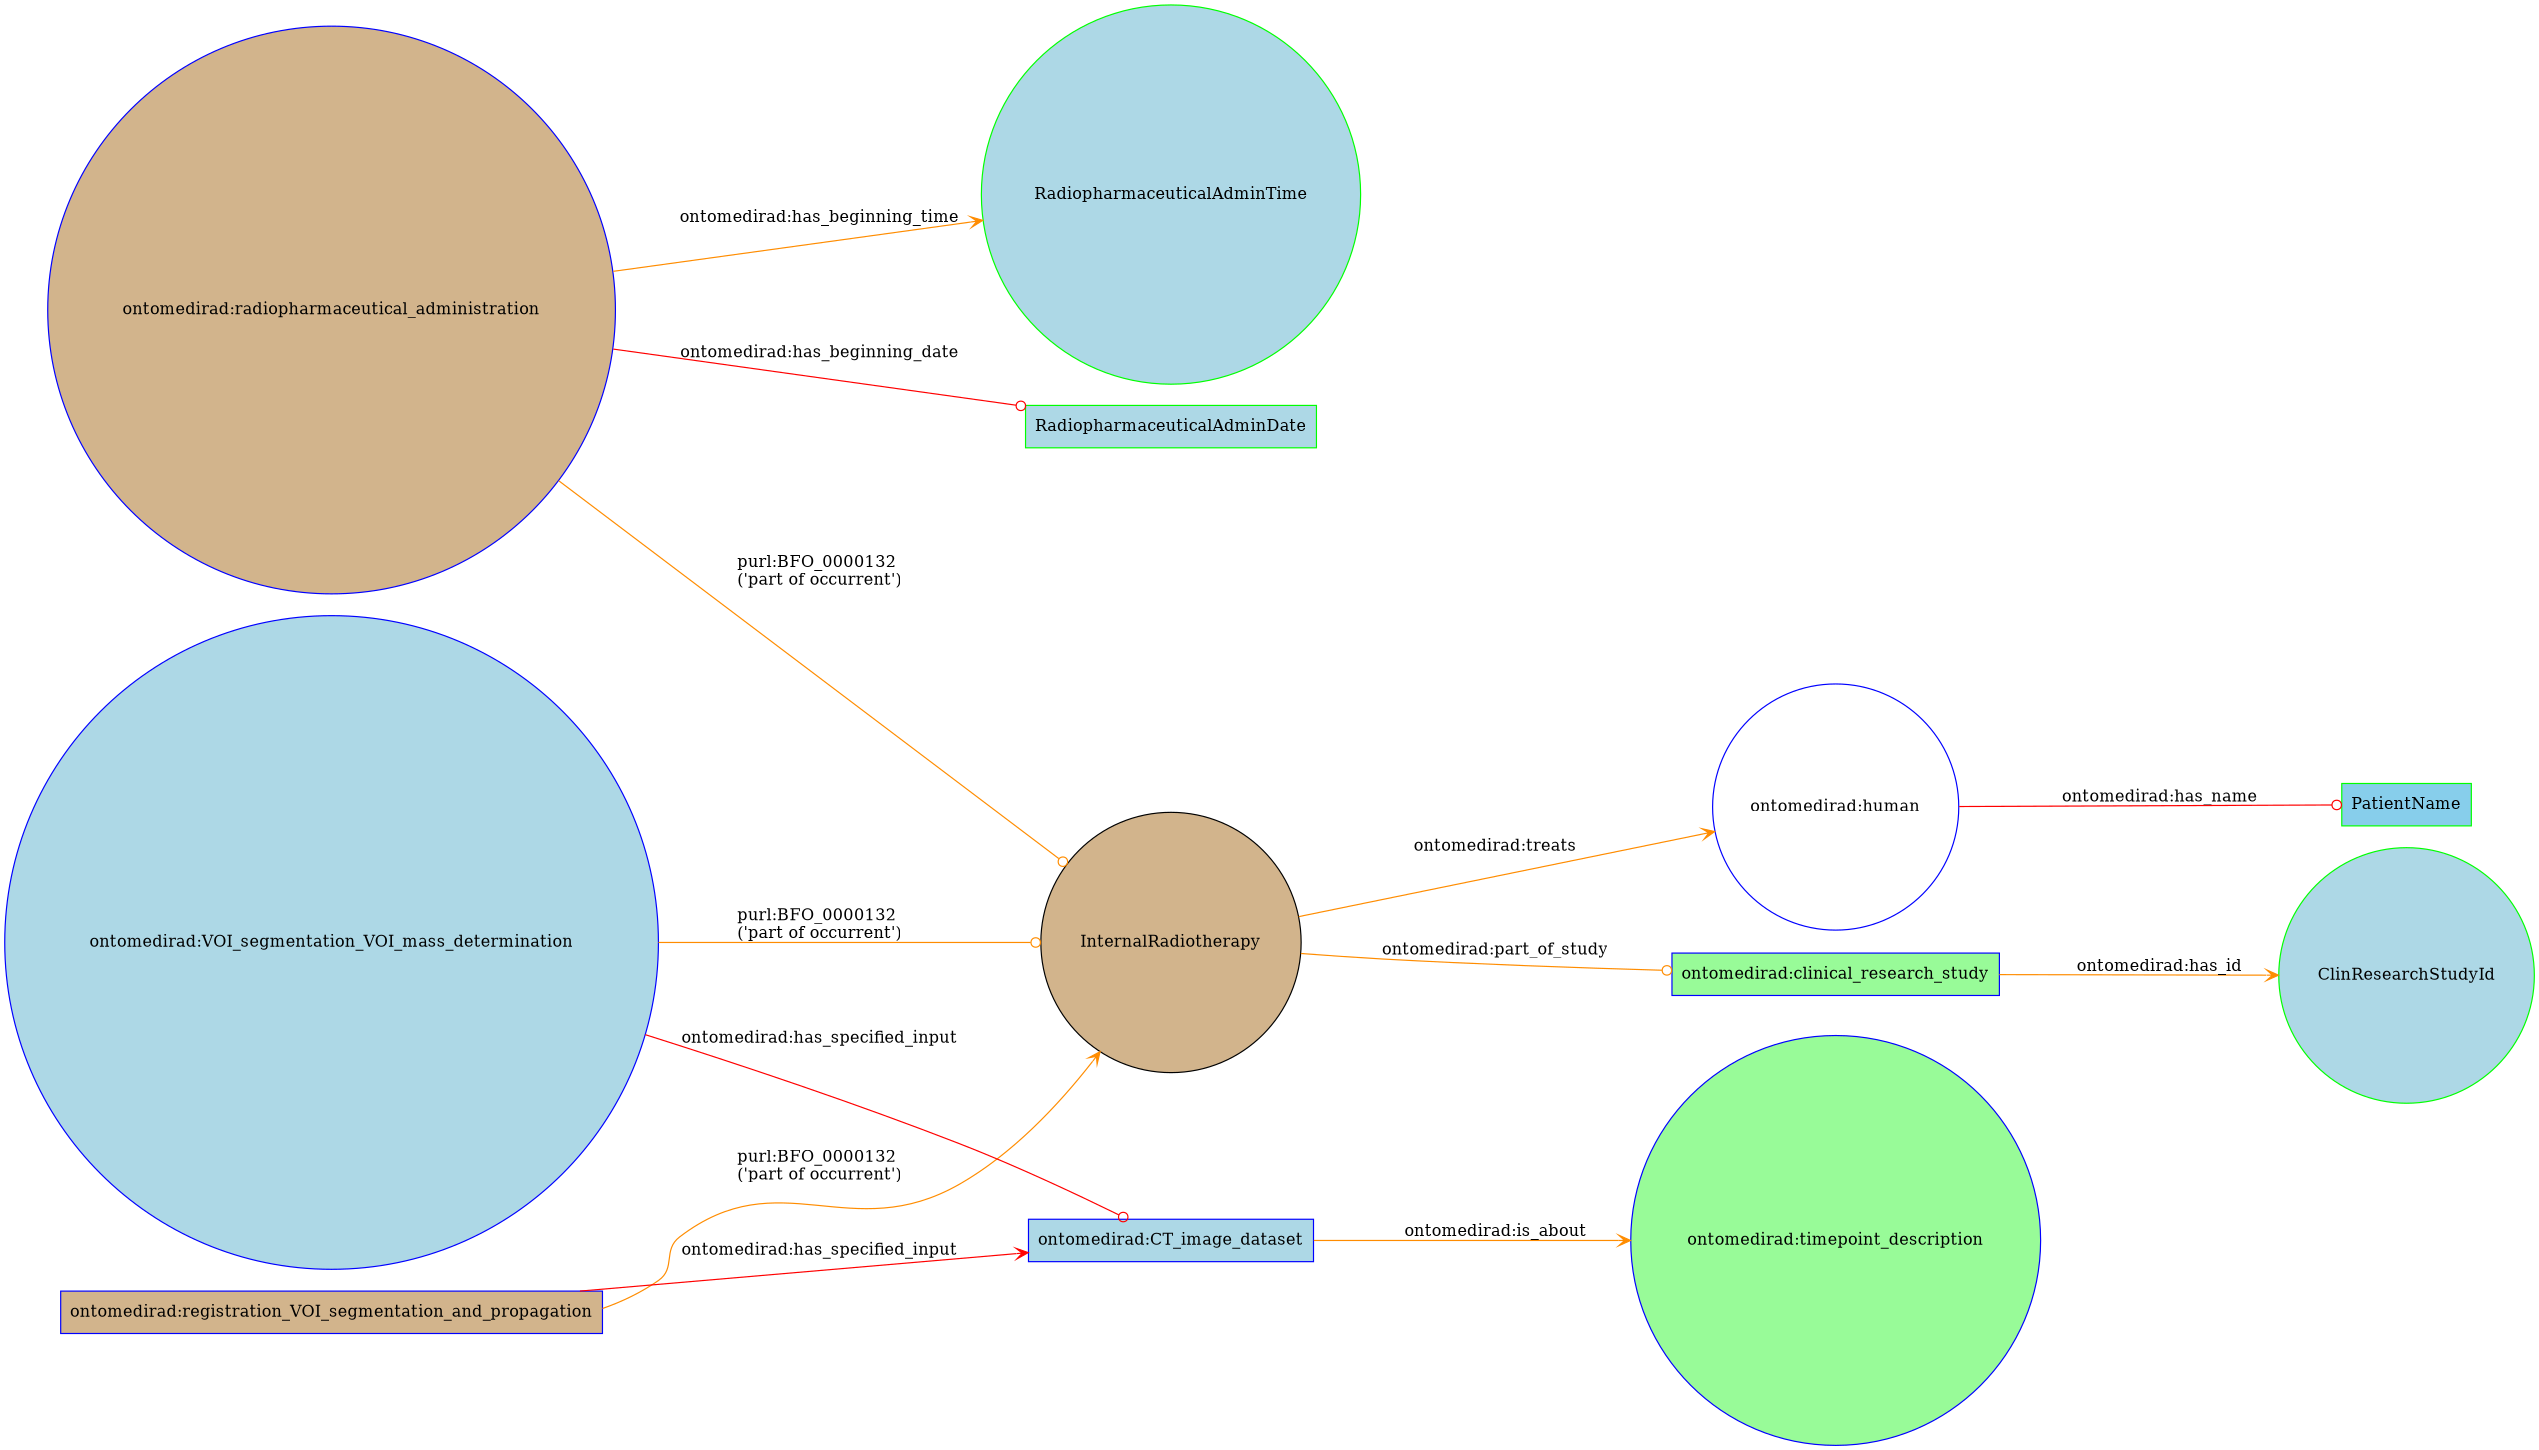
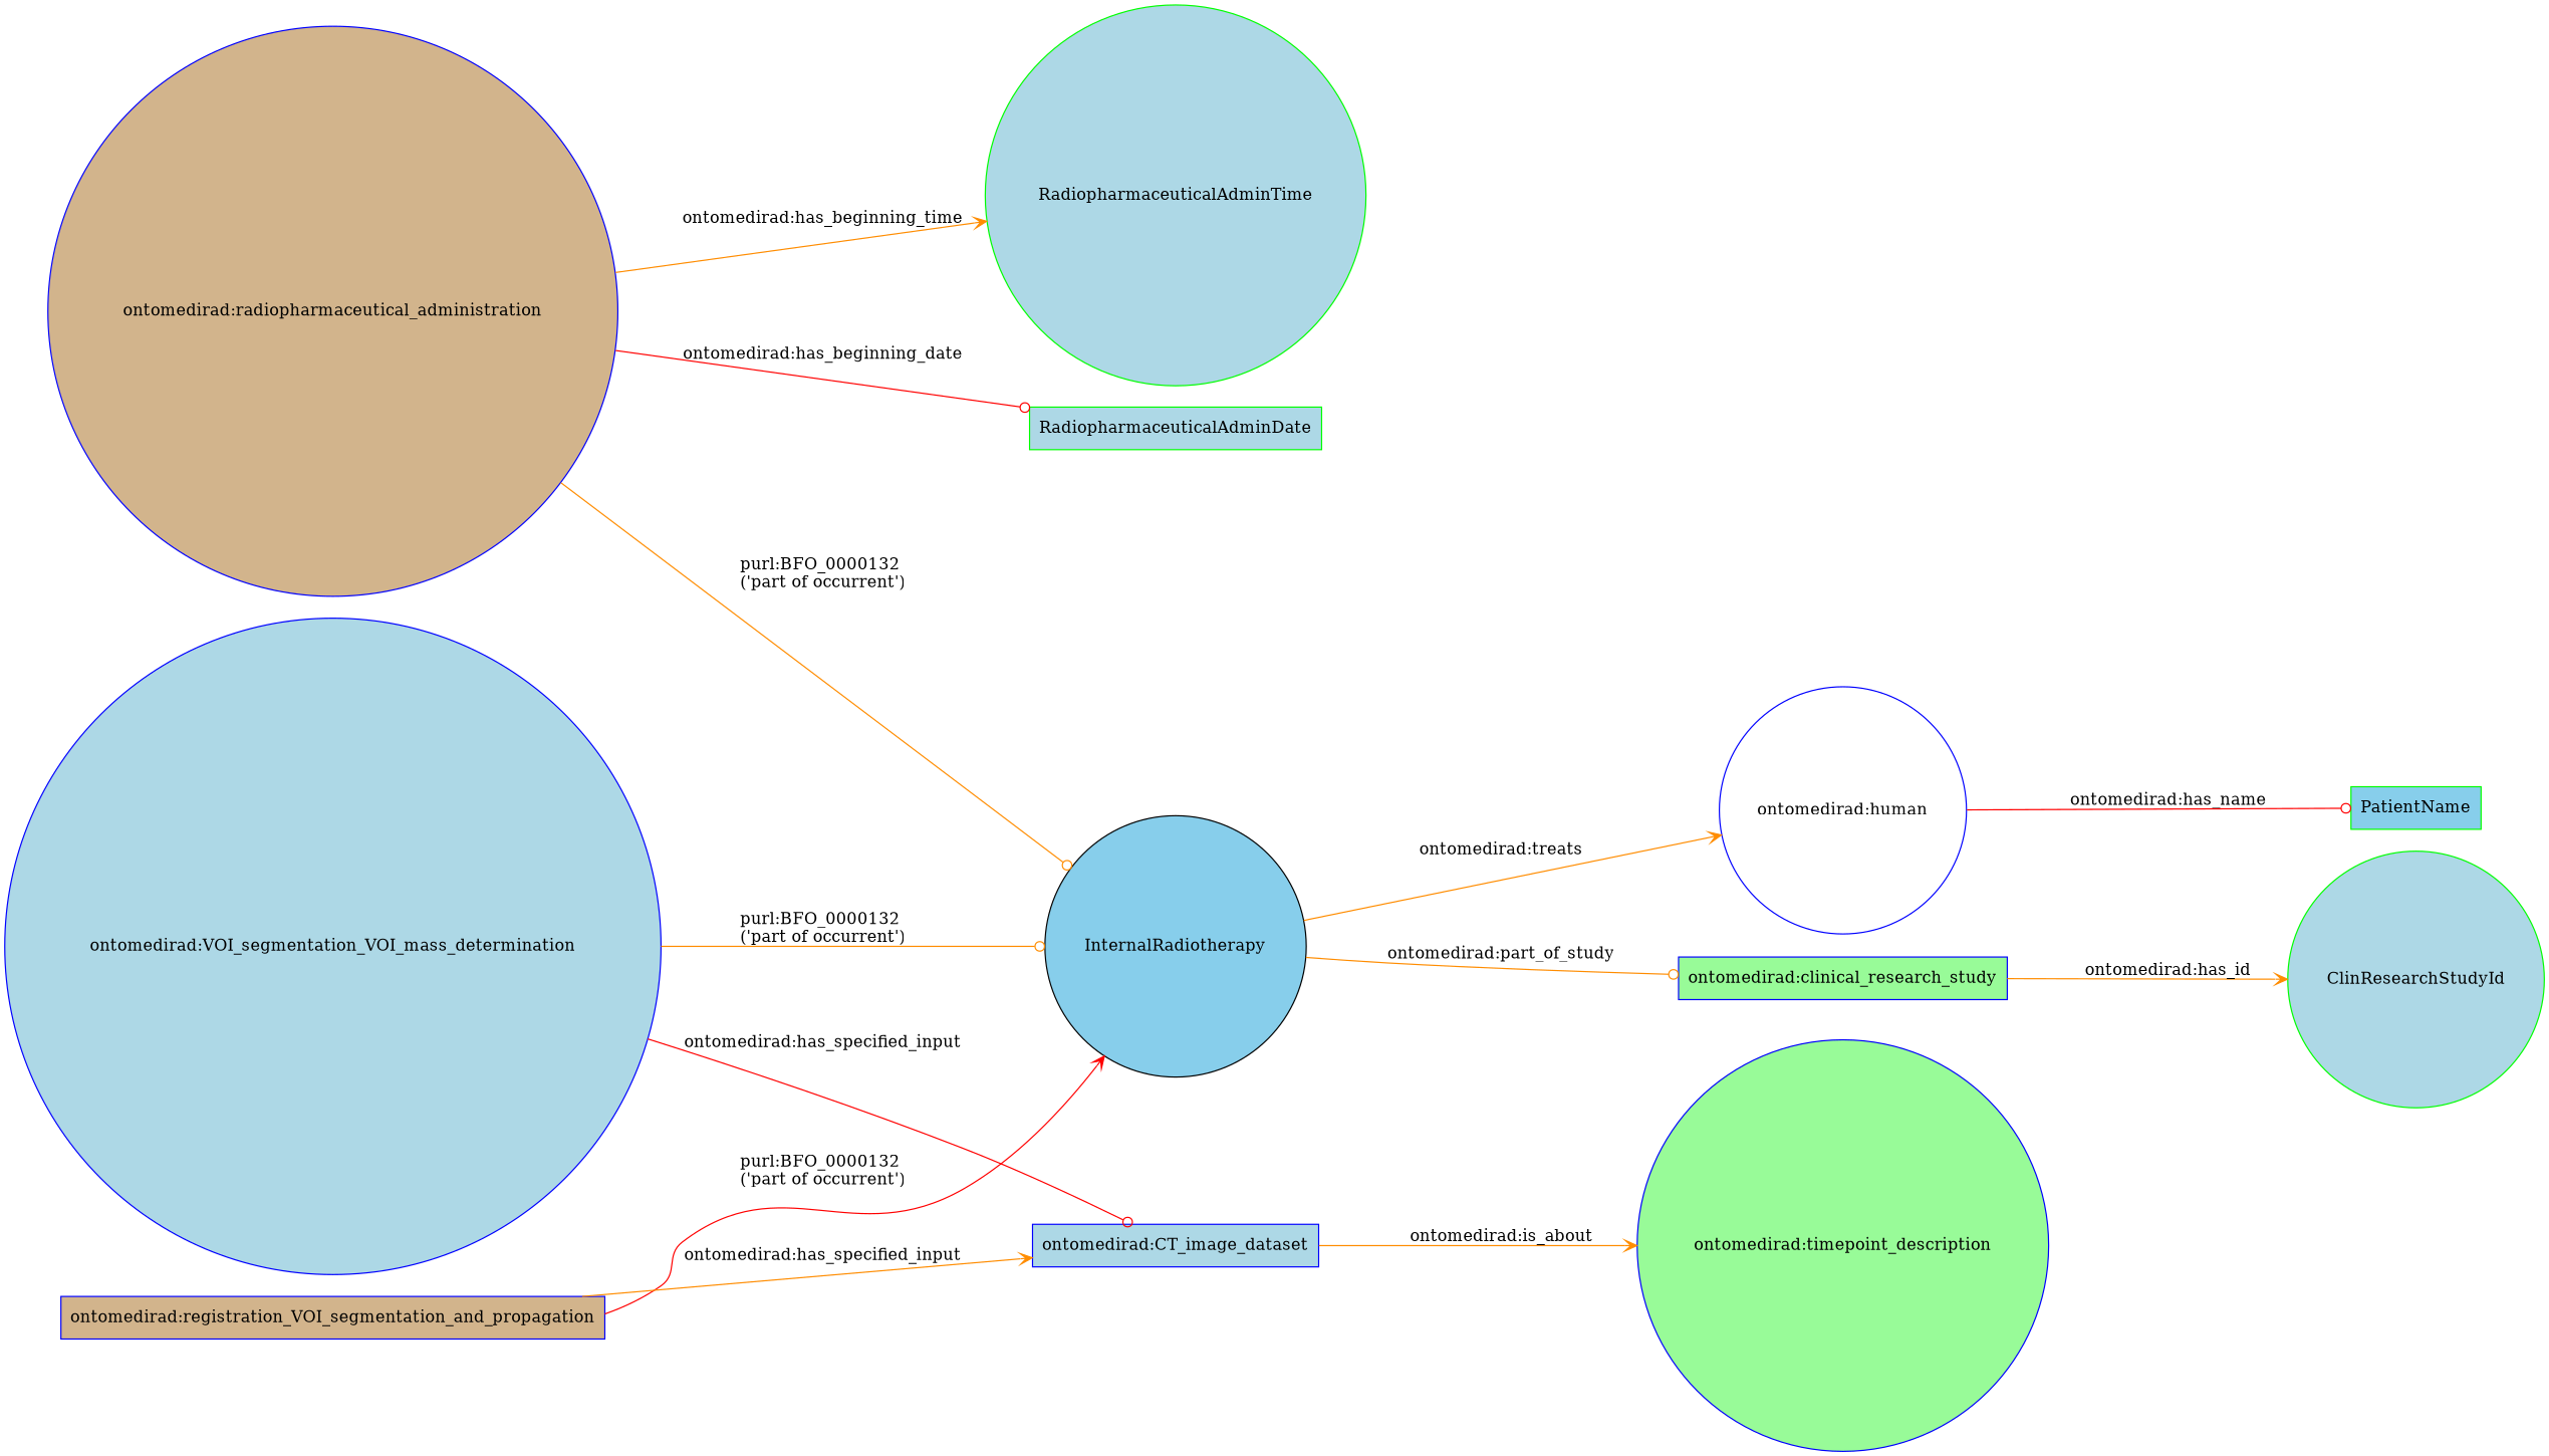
  digraph {
    rankdir=LR
    node [color=blue fillcolor=lightblue shape=circle style=filled]
    edge [arrowhead=vee color=darkorange]
    n1 [fillcolor=palegreen label="ontomedirad:clinical_research_study" shape=box]
    ClinResearchStudyId [color=green]
    n3 [fillcolor=white label="ontomedirad:human"]
    PatientName [color=green fillcolor=skyblue shape=box]
    n5 [fillcolor=tan label="ontomedirad:radiopharmaceutical_administration"]
    RadiopharmaceuticalAdminDate [color=green shape=box]
    RadiopharmaceuticalAdminTime [color=green]
-   InternalRadiotherapy [fillcolor=tan color=""]
+   InternalRadiotherapy [fillcolor=skyblue color=""]
    n9 [fillcolor=tan label="ontomedirad:registration_VOI_segmentation_and_propagation" shape=box]
    n10 [label="ontomedirad:CT_image_dataset" shape=box]
    n11 [fillcolor=palegreen label="ontomedirad:timepoint_description"]
    n12 [label="ontomedirad:VOI_segmentation_VOI_mass_determination"]
    n1 -> ClinResearchStudyId [label="ontomedirad:has_id"]
    n3 -> PatientName [arrowhead=odot color=red label="ontomedirad:has_name"]
    n5 -> RadiopharmaceuticalAdminDate [arrowhead=odot color=red label="ontomedirad:has_beginning_date"]
    n5 -> RadiopharmaceuticalAdminTime [label="ontomedirad:has_beginning_time"]
    n5 -> InternalRadiotherapy [arrowhead=odot label="purl:BFO_0000132 \l('part of occurrent')"]
    InternalRadiotherapy -> n1 [arrowhead=odot label="ontomedirad:part_of_study"]
    InternalRadiotherapy -> n3 [label="ontomedirad:treats"]
-   n9 -> InternalRadiotherapy [label="purl:BFO_0000132 \l('part of occurrent')"]
-   n9 -> n10 [color=red label="ontomedirad:has_specified_input"]
+   n9 -> InternalRadiotherapy [color=red label="purl:BFO_0000132 \l('part of occurrent')"]
+   n9 -> n10 [label="ontomedirad:has_specified_input"]
    n10 -> n11 [label="ontomedirad:is_about"]
    n12 -> InternalRadiotherapy [arrowhead=odot label="purl:BFO_0000132 \l('part of occurrent')"]
    n12 -> n10 [arrowhead=odot color=red label="ontomedirad:has_specified_input"]
  }
